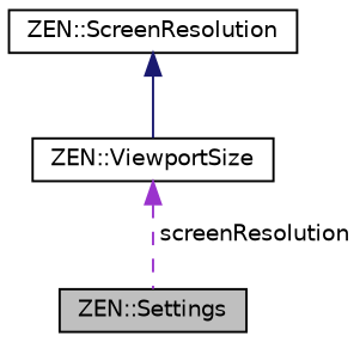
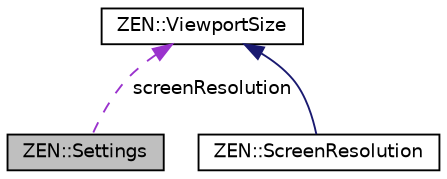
  digraph {
    node [color=black fillcolor=white fontname=Helvetica fontsize=10 shape=record style=filled]
    edge [dir=back fontname=Helvetica fontsize=10 labelfontname=Helvetica labelfontsize=10]
    n1 [fillcolor=grey75 fontcolor=black height=0.2 label="ZEN::Settings" width=0.4]
    n2 [height=0.2 label="ZEN::ScreenResolution" width=0.4]
    n3 [height=0.2 label="ZEN::ViewportSize" width=0.4]
    n3 -> n1 [color=darkorchid3 label=" screenResolution" style=dashed]
-   n2 -> n3 [color=midnightblue style=solid]
+   n3 -> n2 [color=midnightblue style=solid]
  }
